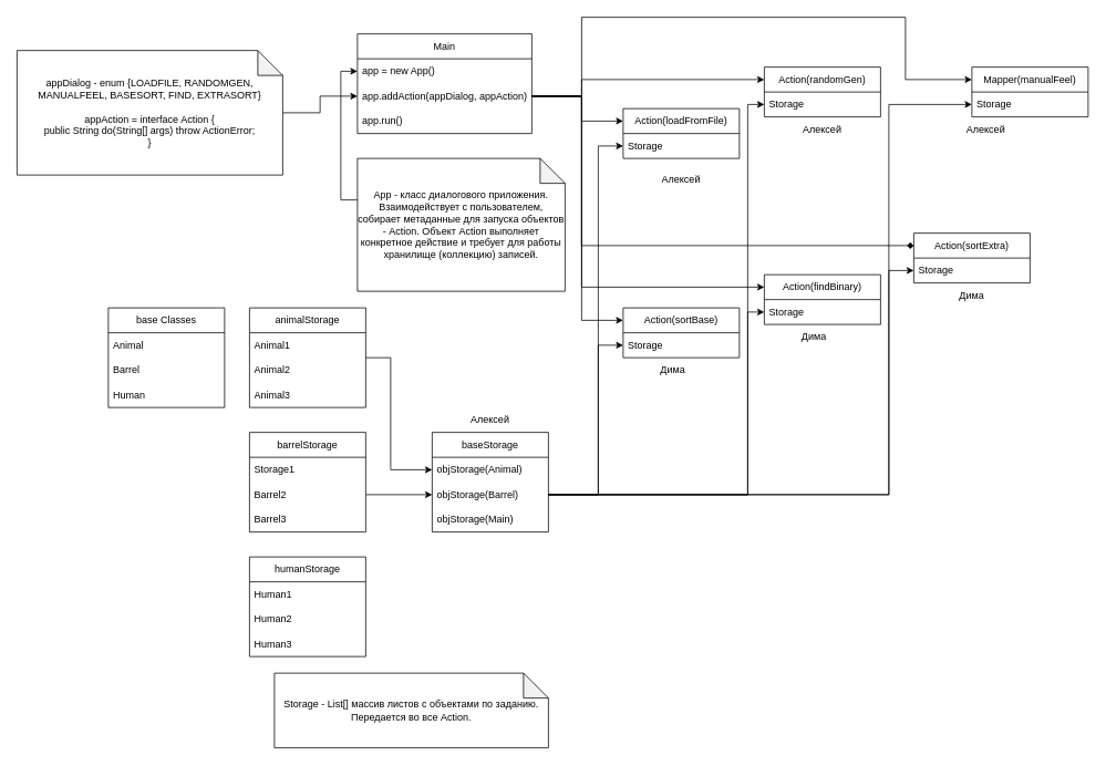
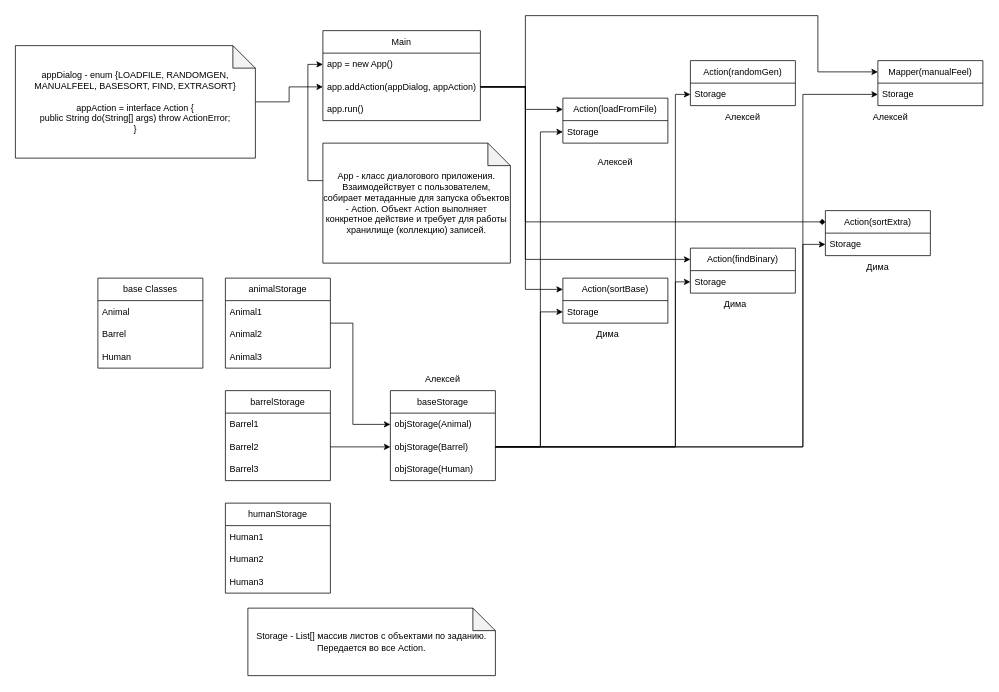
  <mxCell id="0" />
  <mxCell id="1" parent="0" />
  <mxCell id="2" value="Main" style="swimlane;fontStyle=0;childLayout=stackLayout;horizontal=1;startSize=30;horizontalStack=0;resizeParent=1;resizeParentMax=0;resizeLast=0;collapsible=1;marginBottom=0;whiteSpace=wrap;html=1;" parent="1" vertex="1"><mxGeometry x="430" y="40" width="210" height="120" as="geometry" /></mxCell>
  <mxCell id="3" value="app = new App()" style="text;strokeColor=none;fillColor=none;align=left;verticalAlign=middle;spacingLeft=4;spacingRight=4;overflow=hidden;points=[[0,0.5],[1,0.5]];portConstraint=eastwest;rotatable=0;whiteSpace=wrap;html=1;" parent="2" vertex="1"><mxGeometry y="30" width="210" height="30" as="geometry" /></mxCell>
  <mxCell id="4" value="app.addAction(appDialog, appAction)" style="text;strokeColor=none;fillColor=none;align=left;verticalAlign=middle;spacingLeft=4;spacingRight=4;overflow=hidden;points=[[0,0.5],[1,0.5]];portConstraint=eastwest;rotatable=0;whiteSpace=wrap;html=1;" parent="2" vertex="1"><mxGeometry y="60" width="210" height="30" as="geometry" /></mxCell>
  <mxCell id="5" value="app.run()" style="text;strokeColor=none;fillColor=none;align=left;verticalAlign=middle;spacingLeft=4;spacingRight=4;overflow=hidden;points=[[0,0.5],[1,0.5]];portConstraint=eastwest;rotatable=0;whiteSpace=wrap;html=1;" parent="2" vertex="1"><mxGeometry y="90" width="210" height="30" as="geometry" /></mxCell>
  <mxCell id="6" value="Action(loadFromFile)" style="swimlane;fontStyle=0;childLayout=stackLayout;horizontal=1;startSize=30;horizontalStack=0;resizeParent=1;resizeParentMax=0;resizeLast=0;collapsible=1;marginBottom=0;whiteSpace=wrap;html=1;" parent="1" vertex="1"><mxGeometry x="750" y="130" width="140" height="60" as="geometry" /></mxCell>
  <mxCell id="7" value="Storage" style="text;strokeColor=none;fillColor=none;align=left;verticalAlign=middle;spacingLeft=4;spacingRight=4;overflow=hidden;points=[[0,0.5],[1,0.5]];portConstraint=eastwest;rotatable=0;whiteSpace=wrap;html=1;" parent="6" vertex="1"><mxGeometry y="30" width="140" height="30" as="geometry" /></mxCell>
  <mxCell id="8" value="Action(randomGen)" style="swimlane;fontStyle=0;childLayout=stackLayout;horizontal=1;startSize=30;horizontalStack=0;resizeParent=1;resizeParentMax=0;resizeLast=0;collapsible=1;marginBottom=0;whiteSpace=wrap;html=1;" parent="1" vertex="1"><mxGeometry x="920" y="80" width="140" height="60" as="geometry" /></mxCell>
  <mxCell id="9" value="Storage" style="text;strokeColor=none;fillColor=none;align=left;verticalAlign=middle;spacingLeft=4;spacingRight=4;overflow=hidden;points=[[0,0.5],[1,0.5]];portConstraint=eastwest;rotatable=0;whiteSpace=wrap;html=1;" parent="8" vertex="1"><mxGeometry y="30" width="140" height="30" as="geometry" /></mxCell>
  <mxCell id="10" value="Mapper(manualFeel)" style="swimlane;fontStyle=0;childLayout=stackLayout;horizontal=1;startSize=30;horizontalStack=0;resizeParent=1;resizeParentMax=0;resizeLast=0;collapsible=1;marginBottom=0;whiteSpace=wrap;html=1;" parent="1" vertex="1"><mxGeometry x="1170" y="80" width="140" height="60" as="geometry" /></mxCell>
  <mxCell id="11" value="Storage" style="text;strokeColor=none;fillColor=none;align=left;verticalAlign=middle;spacingLeft=4;spacingRight=4;overflow=hidden;points=[[0,0.5],[1,0.5]];portConstraint=eastwest;rotatable=0;whiteSpace=wrap;html=1;" parent="10" vertex="1"><mxGeometry y="30" width="140" height="30" as="geometry" /></mxCell>
  <mxCell id="12" value="Action(sortBase)" style="swimlane;fontStyle=0;childLayout=stackLayout;horizontal=1;startSize=30;horizontalStack=0;resizeParent=1;resizeParentMax=0;resizeLast=0;collapsible=1;marginBottom=0;whiteSpace=wrap;html=1;" parent="1" vertex="1"><mxGeometry x="750" y="370" width="140" height="60" as="geometry" /></mxCell>
  <mxCell id="13" value="Storage" style="text;strokeColor=none;fillColor=none;align=left;verticalAlign=middle;spacingLeft=4;spacingRight=4;overflow=hidden;points=[[0,0.5],[1,0.5]];portConstraint=eastwest;rotatable=0;whiteSpace=wrap;html=1;" parent="12" vertex="1"><mxGeometry y="30" width="140" height="30" as="geometry" /></mxCell>
  <mxCell id="14" value="Action(findBinary)" style="swimlane;fontStyle=0;childLayout=stackLayout;horizontal=1;startSize=30;horizontalStack=0;resizeParent=1;resizeParentMax=0;resizeLast=0;collapsible=1;marginBottom=0;whiteSpace=wrap;html=1;" parent="1" vertex="1"><mxGeometry x="920" y="330" width="140" height="60" as="geometry" /></mxCell>
  <mxCell id="15" value="Storage" style="text;strokeColor=none;fillColor=none;align=left;verticalAlign=middle;spacingLeft=4;spacingRight=4;overflow=hidden;points=[[0,0.5],[1,0.5]];portConstraint=eastwest;rotatable=0;whiteSpace=wrap;html=1;" parent="14" vertex="1"><mxGeometry y="30" width="140" height="30" as="geometry" /></mxCell>
  <mxCell id="16" value="Action(sortExtra)" style="swimlane;fontStyle=0;childLayout=stackLayout;horizontal=1;startSize=30;horizontalStack=0;resizeParent=1;resizeParentMax=0;resizeLast=0;collapsible=1;marginBottom=0;whiteSpace=wrap;html=1;" parent="1" vertex="1"><mxGeometry x="1100" y="280" width="140" height="60" as="geometry" /></mxCell>
  <mxCell id="17" value="Storage" style="text;strokeColor=none;fillColor=none;align=left;verticalAlign=middle;spacingLeft=4;spacingRight=4;overflow=hidden;points=[[0,0.5],[1,0.5]];portConstraint=eastwest;rotatable=0;whiteSpace=wrap;html=1;" parent="16" vertex="1"><mxGeometry y="30" width="140" height="30" as="geometry" /></mxCell>
  <mxCell id="18" value="base Classes" style="swimlane;fontStyle=0;childLayout=stackLayout;horizontal=1;startSize=30;horizontalStack=0;resizeParent=1;resizeParentMax=0;resizeLast=0;collapsible=1;marginBottom=0;whiteSpace=wrap;html=1;" parent="1" vertex="1"><mxGeometry x="130" y="370" width="140" height="120" as="geometry" /></mxCell>
  <mxCell id="19" value="Animal" style="text;strokeColor=none;fillColor=none;align=left;verticalAlign=middle;spacingLeft=4;spacingRight=4;overflow=hidden;points=[[0,0.5],[1,0.5]];portConstraint=eastwest;rotatable=0;whiteSpace=wrap;html=1;" parent="18" vertex="1"><mxGeometry y="30" width="140" height="30" as="geometry" /></mxCell>
  <mxCell id="20" value="Barrel" style="text;strokeColor=none;fillColor=none;align=left;verticalAlign=middle;spacingLeft=4;spacingRight=4;overflow=hidden;points=[[0,0.5],[1,0.5]];portConstraint=eastwest;rotatable=0;whiteSpace=wrap;html=1;" parent="18" vertex="1"><mxGeometry y="60" width="140" height="30" as="geometry" /></mxCell>
  <mxCell id="21" value="Human" style="text;strokeColor=none;fillColor=none;align=left;verticalAlign=middle;spacingLeft=4;spacingRight=4;overflow=hidden;points=[[0,0.5],[1,0.5]];portConstraint=eastwest;rotatable=0;whiteSpace=wrap;html=1;" parent="18" vertex="1"><mxGeometry y="90" width="140" height="30" as="geometry" /></mxCell>
  <mxCell id="22" style="edgeStyle=orthogonalEdgeStyle;rounded=0;orthogonalLoop=1;jettySize=auto;html=1;entryX=0;entryY=0.5;entryDx=0;entryDy=0;" parent="1" source="23" target="3" edge="1"><mxGeometry relative="1" as="geometry"><Array as="points"><mxPoint x="410" y="240" /><mxPoint x="410" y="85" /></Array></mxGeometry></mxCell>
  <mxCell id="23" value="App - класс диалогового приложения. Взаимодействует с пользователем, собирает метаданные для запуска объектов - Action. Объект Action выполняет конкретное действие и требует для работы хранилище (коллекцию) записей." style="shape=note;whiteSpace=wrap;html=1;backgroundOutline=1;darkOpacity=0.05;" parent="1" vertex="1"><mxGeometry x="430" y="190" width="250" height="160" as="geometry" /></mxCell>
  <mxCell id="24" style="edgeStyle=orthogonalEdgeStyle;rounded=0;orthogonalLoop=1;jettySize=auto;html=1;entryX=0;entryY=0.5;entryDx=0;entryDy=0;" parent="1" source="25" target="38" edge="1"><mxGeometry relative="1" as="geometry"><Array as="points"><mxPoint x="470" y="430" /><mxPoint x="470" y="565" /></Array></mxGeometry></mxCell>
  <mxCell id="25" value="animalStorage" style="swimlane;fontStyle=0;childLayout=stackLayout;horizontal=1;startSize=30;horizontalStack=0;resizeParent=1;resizeParentMax=0;resizeLast=0;collapsible=1;marginBottom=0;whiteSpace=wrap;html=1;" parent="1" vertex="1"><mxGeometry x="300" y="370" width="140" height="120" as="geometry" /></mxCell>
  <mxCell id="26" value="Animal1" style="text;strokeColor=none;fillColor=none;align=left;verticalAlign=middle;spacingLeft=4;spacingRight=4;overflow=hidden;points=[[0,0.5],[1,0.5]];portConstraint=eastwest;rotatable=0;whiteSpace=wrap;html=1;" parent="25" vertex="1"><mxGeometry y="30" width="140" height="30" as="geometry" /></mxCell>
  <mxCell id="27" value="Animal2" style="text;strokeColor=none;fillColor=none;align=left;verticalAlign=middle;spacingLeft=4;spacingRight=4;overflow=hidden;points=[[0,0.5],[1,0.5]];portConstraint=eastwest;rotatable=0;whiteSpace=wrap;html=1;" parent="25" vertex="1"><mxGeometry y="60" width="140" height="30" as="geometry" /></mxCell>
  <mxCell id="28" value="Animal3" style="text;strokeColor=none;fillColor=none;align=left;verticalAlign=middle;spacingLeft=4;spacingRight=4;overflow=hidden;points=[[0,0.5],[1,0.5]];portConstraint=eastwest;rotatable=0;whiteSpace=wrap;html=1;" parent="25" vertex="1"><mxGeometry y="90" width="140" height="30" as="geometry" /></mxCell>
  <mxCell id="29" value="barrel&lt;span style=&quot;background-color: initial;&quot;&gt;Storage&lt;/span&gt;" style="swimlane;fontStyle=0;childLayout=stackLayout;horizontal=1;startSize=30;horizontalStack=0;resizeParent=1;resizeParentMax=0;resizeLast=0;collapsible=1;marginBottom=0;whiteSpace=wrap;html=1;" parent="1" vertex="1"><mxGeometry x="300" y="520" width="140" height="120" as="geometry" /></mxCell>
- <mxCell id="30" value="Storage1" style="text;strokeColor=none;fillColor=none;align=left;verticalAlign=middle;spacingLeft=4;spacingRight=4;overflow=hidden;points=[[0,0.5],[1,0.5]];portConstraint=eastwest;rotatable=0;whiteSpace=wrap;html=1;" parent="29" vertex="1"><mxGeometry y="30" width="140" height="30" as="geometry" /></mxCell>
+ <mxCell id="30" value="Barrel1" style="text;strokeColor=none;fillColor=none;align=left;verticalAlign=middle;spacingLeft=4;spacingRight=4;overflow=hidden;points=[[0,0.5],[1,0.5]];portConstraint=eastwest;rotatable=0;whiteSpace=wrap;html=1;" parent="29" vertex="1"><mxGeometry y="30" width="140" height="30" as="geometry" /></mxCell>
  <mxCell id="31" value="Barrel2" style="text;strokeColor=none;fillColor=none;align=left;verticalAlign=middle;spacingLeft=4;spacingRight=4;overflow=hidden;points=[[0,0.5],[1,0.5]];portConstraint=eastwest;rotatable=0;whiteSpace=wrap;html=1;" parent="29" vertex="1"><mxGeometry y="60" width="140" height="30" as="geometry" /></mxCell>
  <mxCell id="32" value="Barrel3" style="text;strokeColor=none;fillColor=none;align=left;verticalAlign=middle;spacingLeft=4;spacingRight=4;overflow=hidden;points=[[0,0.5],[1,0.5]];portConstraint=eastwest;rotatable=0;whiteSpace=wrap;html=1;" parent="29" vertex="1"><mxGeometry y="90" width="140" height="30" as="geometry" /></mxCell>
  <mxCell id="33" value="&lt;span style=&quot;background-color: initial;&quot;&gt;human&lt;/span&gt;&lt;span style=&quot;background-color: initial;&quot;&gt;Storage&lt;/span&gt;" style="swimlane;fontStyle=0;childLayout=stackLayout;horizontal=1;startSize=30;horizontalStack=0;resizeParent=1;resizeParentMax=0;resizeLast=0;collapsible=1;marginBottom=0;whiteSpace=wrap;html=1;" parent="1" vertex="1"><mxGeometry x="300" y="670" width="140" height="120" as="geometry" /></mxCell>
  <mxCell id="34" value="Human1" style="text;strokeColor=none;fillColor=none;align=left;verticalAlign=middle;spacingLeft=4;spacingRight=4;overflow=hidden;points=[[0,0.5],[1,0.5]];portConstraint=eastwest;rotatable=0;whiteSpace=wrap;html=1;" parent="33" vertex="1"><mxGeometry y="30" width="140" height="30" as="geometry" /></mxCell>
  <mxCell id="35" value="Human2" style="text;strokeColor=none;fillColor=none;align=left;verticalAlign=middle;spacingLeft=4;spacingRight=4;overflow=hidden;points=[[0,0.5],[1,0.5]];portConstraint=eastwest;rotatable=0;whiteSpace=wrap;html=1;" parent="33" vertex="1"><mxGeometry y="60" width="140" height="30" as="geometry" /></mxCell>
  <mxCell id="36" value="Human3" style="text;strokeColor=none;fillColor=none;align=left;verticalAlign=middle;spacingLeft=4;spacingRight=4;overflow=hidden;points=[[0,0.5],[1,0.5]];portConstraint=eastwest;rotatable=0;whiteSpace=wrap;html=1;" parent="33" vertex="1"><mxGeometry y="90" width="140" height="30" as="geometry" /></mxCell>
  <mxCell id="37" value="baseStorage" style="swimlane;fontStyle=0;childLayout=stackLayout;horizontal=1;startSize=30;horizontalStack=0;resizeParent=1;resizeParentMax=0;resizeLast=0;collapsible=1;marginBottom=0;whiteSpace=wrap;html=1;" parent="1" vertex="1"><mxGeometry x="520" y="520" width="140" height="120" as="geometry" /></mxCell>
  <mxCell id="38" value="objStorage(Animal)" style="text;strokeColor=none;fillColor=none;align=left;verticalAlign=middle;spacingLeft=4;spacingRight=4;overflow=hidden;points=[[0,0.5],[1,0.5]];portConstraint=eastwest;rotatable=0;whiteSpace=wrap;html=1;" parent="37" vertex="1"><mxGeometry y="30" width="140" height="30" as="geometry" /></mxCell>
  <mxCell id="39" value="objStorage(Barrel)" style="text;strokeColor=none;fillColor=none;align=left;verticalAlign=middle;spacingLeft=4;spacingRight=4;overflow=hidden;points=[[0,0.5],[1,0.5]];portConstraint=eastwest;rotatable=0;whiteSpace=wrap;html=1;" parent="37" vertex="1"><mxGeometry y="60" width="140" height="30" as="geometry" /></mxCell>
- <mxCell id="40" value="objStorage(Main)" style="text;strokeColor=none;fillColor=none;align=left;verticalAlign=middle;spacingLeft=4;spacingRight=4;overflow=hidden;points=[[0,0.5],[1,0.5]];portConstraint=eastwest;rotatable=0;whiteSpace=wrap;html=1;" parent="37" vertex="1"><mxGeometry y="90" width="140" height="30" as="geometry" /></mxCell>
+ <mxCell id="40" value="objStorage(Human)" style="text;strokeColor=none;fillColor=none;align=left;verticalAlign=middle;spacingLeft=4;spacingRight=4;overflow=hidden;points=[[0,0.5],[1,0.5]];portConstraint=eastwest;rotatable=0;whiteSpace=wrap;html=1;" parent="37" vertex="1"><mxGeometry y="90" width="140" height="30" as="geometry" /></mxCell>
  <mxCell id="41" style="edgeStyle=orthogonalEdgeStyle;rounded=0;orthogonalLoop=1;jettySize=auto;html=1;entryX=0;entryY=0.5;entryDx=0;entryDy=0;" parent="1" source="31" target="39" edge="1"><mxGeometry relative="1" as="geometry" /></mxCell>
  <mxCell id="42" style="edgeStyle=orthogonalEdgeStyle;rounded=0;orthogonalLoop=1;jettySize=auto;html=1;entryX=0;entryY=0.5;entryDx=0;entryDy=0;" parent="1" source="39" target="13" edge="1"><mxGeometry relative="1" as="geometry"><Array as="points"><mxPoint x="720" y="595" /><mxPoint x="720" y="415" /></Array></mxGeometry></mxCell>
  <mxCell id="43" style="edgeStyle=orthogonalEdgeStyle;rounded=0;orthogonalLoop=1;jettySize=auto;html=1;entryX=0;entryY=0.5;entryDx=0;entryDy=0;" parent="1" source="39" target="15" edge="1"><mxGeometry relative="1" as="geometry"><Array as="points"><mxPoint x="900" y="595" /><mxPoint x="900" y="375" /></Array></mxGeometry></mxCell>
  <mxCell id="44" style="edgeStyle=orthogonalEdgeStyle;rounded=0;orthogonalLoop=1;jettySize=auto;html=1;entryX=0;entryY=0.5;entryDx=0;entryDy=0;" parent="1" source="39" target="17" edge="1"><mxGeometry relative="1" as="geometry"><Array as="points"><mxPoint x="1070" y="595" /><mxPoint x="1070" y="325" /></Array></mxGeometry></mxCell>
  <mxCell id="45" style="edgeStyle=orthogonalEdgeStyle;rounded=0;orthogonalLoop=1;jettySize=auto;html=1;entryX=0;entryY=0.5;entryDx=0;entryDy=0;" parent="1" source="39" target="9" edge="1"><mxGeometry relative="1" as="geometry"><Array as="points"><mxPoint x="900" y="595" /><mxPoint x="900" y="125" /></Array></mxGeometry></mxCell>
  <mxCell id="46" style="edgeStyle=orthogonalEdgeStyle;rounded=0;orthogonalLoop=1;jettySize=auto;html=1;entryX=0;entryY=0.5;entryDx=0;entryDy=0;" parent="1" source="39" target="11" edge="1"><mxGeometry relative="1" as="geometry"><Array as="points"><mxPoint x="1070" y="595" /><mxPoint x="1070" y="125" /></Array></mxGeometry></mxCell>
  <mxCell id="47" style="edgeStyle=orthogonalEdgeStyle;rounded=0;orthogonalLoop=1;jettySize=auto;html=1;entryX=0;entryY=0.5;entryDx=0;entryDy=0;" parent="1" source="39" target="7" edge="1"><mxGeometry relative="1" as="geometry"><Array as="points"><mxPoint x="720" y="595" /><mxPoint x="720" y="175" /></Array></mxGeometry></mxCell>
  <mxCell id="48" style="edgeStyle=orthogonalEdgeStyle;rounded=0;orthogonalLoop=1;jettySize=auto;html=1;entryX=0;entryY=0.25;entryDx=0;entryDy=0;" parent="1" source="4" target="14" edge="1"><mxGeometry relative="1" as="geometry"><Array as="points"><mxPoint x="700" y="115" /><mxPoint x="700" y="345" /></Array></mxGeometry></mxCell>
- <mxCell id="49" style="edgeStyle=orthogonalEdgeStyle;rounded=0;orthogonalLoop=1;jettySize=auto;html=1;entryX=0;entryY=0.25;entryDx=0;entryDy=0;" parent="1" source="4" target="8" edge="1"><mxGeometry relative="1" as="geometry"><Array as="points"><mxPoint x="700" y="115" /><mxPoint x="700" y="95" /></Array></mxGeometry></mxCell>
  <mxCell id="50" style="edgeStyle=orthogonalEdgeStyle;rounded=0;orthogonalLoop=1;jettySize=auto;html=1;entryX=0;entryY=0.25;entryDx=0;entryDy=0;" parent="1" source="4" target="10" edge="1"><mxGeometry relative="1" as="geometry"><Array as="points"><mxPoint x="700" y="115" /><mxPoint x="700" y="20" /><mxPoint x="1090" y="20" /><mxPoint x="1090" y="95" /></Array></mxGeometry></mxCell>
  <mxCell id="51" style="edgeStyle=orthogonalEdgeStyle;rounded=0;orthogonalLoop=1;jettySize=auto;html=1;entryX=0;entryY=0.25;entryDx=0;entryDy=0;" parent="1" source="4" target="6" edge="1"><mxGeometry relative="1" as="geometry"><Array as="points"><mxPoint x="700" y="115" /><mxPoint x="700" y="145" /></Array></mxGeometry></mxCell>
  <mxCell id="52" style="edgeStyle=orthogonalEdgeStyle;rounded=0;orthogonalLoop=1;jettySize=auto;html=1;entryX=0;entryY=0.25;entryDx=0;entryDy=0;endArrow=diamond;" parent="1" source="4" target="16" edge="1"><mxGeometry relative="1" as="geometry"><Array as="points"><mxPoint x="700" y="115" /><mxPoint x="700" y="295" /></Array></mxGeometry></mxCell>
  <mxCell id="53" style="edgeStyle=orthogonalEdgeStyle;rounded=0;orthogonalLoop=1;jettySize=auto;html=1;entryX=0;entryY=0.25;entryDx=0;entryDy=0;" parent="1" source="4" target="12" edge="1"><mxGeometry relative="1" as="geometry"><Array as="points"><mxPoint x="700" y="115" /><mxPoint x="700" y="385" /></Array></mxGeometry></mxCell>
  <mxCell id="54" value="Storage - List[] массив листов с объектами по заданию.&lt;div&gt;Передается во все Action.&lt;/div&gt;" style="shape=note;whiteSpace=wrap;html=1;backgroundOutline=1;darkOpacity=0.05;" parent="1" vertex="1"><mxGeometry x="330" y="810" width="330" height="90" as="geometry" /></mxCell>
  <mxCell id="55" style="edgeStyle=orthogonalEdgeStyle;rounded=0;orthogonalLoop=1;jettySize=auto;html=1;entryX=0;entryY=0.5;entryDx=0;entryDy=0;" parent="1" source="56" target="4" edge="1"><mxGeometry relative="1" as="geometry" /></mxCell>
  <mxCell id="56" value="appDialog - enum {LOADFILE, RANDOMGEN, MANUALFEEL, BASESORT, FIND, EXTRASORT}&lt;div&gt;&lt;br&gt;&lt;/div&gt;&lt;div&gt;appAction = interface Action {&lt;/div&gt;&lt;div&gt;public String do(String[] args) throw ActionError;&lt;/div&gt;&lt;div&gt;}&lt;/div&gt;" style="shape=note;whiteSpace=wrap;html=1;backgroundOutline=1;darkOpacity=0.05;" parent="1" vertex="1"><mxGeometry x="20" y="60" width="320" height="150" as="geometry" /></mxCell>
  <mxCell id="57" value="Алексей" style="text;html=1;align=center;verticalAlign=middle;whiteSpace=wrap;rounded=0;" parent="1" vertex="1"><mxGeometry x="790" y="200" width="60" height="30" as="geometry" /></mxCell>
  <mxCell id="58" value="Алексей" style="text;html=1;align=center;verticalAlign=middle;whiteSpace=wrap;rounded=0;" parent="1" vertex="1"><mxGeometry x="960" y="140" width="60" height="30" as="geometry" /></mxCell>
  <mxCell id="59" value="Алексей" style="text;html=1;align=center;verticalAlign=middle;whiteSpace=wrap;rounded=0;" parent="1" vertex="1"><mxGeometry x="1157" y="140" width="60" height="30" as="geometry" /></mxCell>
  <mxCell id="60" value="Алексей" style="text;html=1;align=center;verticalAlign=middle;whiteSpace=wrap;rounded=0;" parent="1" vertex="1"><mxGeometry x="560" y="490" width="60" height="30" as="geometry" /></mxCell>
  <mxCell id="61" value="Дима" style="text;html=1;align=center;verticalAlign=middle;whiteSpace=wrap;rounded=0;" parent="1" vertex="1"><mxGeometry x="780" y="430" width="60" height="30" as="geometry" /></mxCell>
  <mxCell id="62" value="Дима" style="text;html=1;align=center;verticalAlign=middle;whiteSpace=wrap;rounded=0;" parent="1" vertex="1"><mxGeometry x="950" y="390" width="60" height="30" as="geometry" /></mxCell>
  <mxCell id="63" value="Дима" style="text;html=1;align=center;verticalAlign=middle;whiteSpace=wrap;rounded=0;" parent="1" vertex="1"><mxGeometry x="1140" y="340" width="60" height="30" as="geometry" /></mxCell>
